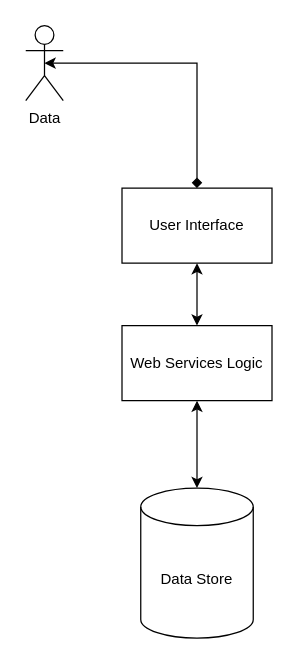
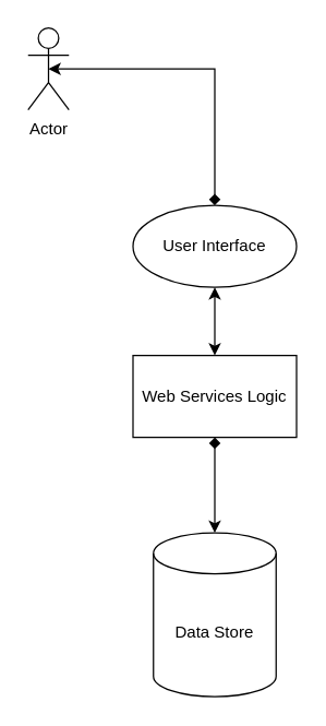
  <mxCell id="0" />
  <mxCell id="1" parent="0" />
- <mxCell id="2" value="User Interface" style="rounded=0;whiteSpace=wrap;html=1;" vertex="1" parent="1"><mxGeometry x="97" y="150" width="120" height="60" as="geometry" /></mxCell>
+ <mxCell id="2" value="User Interface" style="ellipse;whiteSpace=wrap;html=1;" vertex="1" parent="1"><mxGeometry x="97" y="150" width="120" height="60" as="geometry" /></mxCell>
  <mxCell id="3" style="edgeStyle=orthogonalEdgeStyle;rounded=0;orthogonalLoop=1;jettySize=auto;html=1;exitX=0.5;exitY=0;exitDx=0;exitDy=0;entryX=0.5;entryY=1;entryDx=0;entryDy=0;startArrow=classic;startFill=1;" edge="1" parent="1" source="4" target="2"><mxGeometry relative="1" as="geometry" /></mxCell>
  <mxCell id="4" value="Web Services Logic" style="rounded=0;whiteSpace=wrap;html=1;" vertex="1" parent="1"><mxGeometry x="97" y="260" width="120" height="60" as="geometry" /></mxCell>
- <mxCell id="5" style="edgeStyle=orthogonalEdgeStyle;rounded=0;orthogonalLoop=1;jettySize=auto;html=1;entryX=0.5;entryY=1;entryDx=0;entryDy=0;startArrow=classic;startFill=1;" edge="1" parent="1" source="6" target="4"><mxGeometry relative="1" as="geometry" /></mxCell>
+ <mxCell id="5" style="edgeStyle=orthogonalEdgeStyle;rounded=0;orthogonalLoop=1;jettySize=auto;html=1;entryX=0.5;entryY=1;entryDx=0;entryDy=0;startArrow=classic;startFill=1;endArrow=diamond;" edge="1" parent="1" source="6" target="4"><mxGeometry relative="1" as="geometry" /></mxCell>
  <mxCell id="6" value="Data Store" style="shape=cylinder3;whiteSpace=wrap;html=1;boundedLbl=1;backgroundOutline=1;size=15;" vertex="1" parent="1"><mxGeometry x="112" y="390" width="90" height="120" as="geometry" /></mxCell>
  <mxCell id="7" style="edgeStyle=orthogonalEdgeStyle;rounded=0;orthogonalLoop=1;jettySize=auto;html=1;exitX=0.5;exitY=0.5;exitDx=0;exitDy=0;exitPerimeter=0;entryX=0.5;entryY=0;entryDx=0;entryDy=0;startArrow=classic;startFill=1;endArrow=diamond;" edge="1" parent="1" source="8" target="2"><mxGeometry relative="1" as="geometry" /></mxCell>
- <mxCell id="8" value="Data" style="shape=umlActor;verticalLabelPosition=bottom;verticalAlign=top;html=1;" vertex="1" parent="1"><mxGeometry x="20" y="20" width="30" height="60" as="geometry" /></mxCell>
+ <mxCell id="8" value="Actor" style="shape=umlActor;verticalLabelPosition=bottom;verticalAlign=top;html=1;" vertex="1" parent="1"><mxGeometry x="20" y="20" width="30" height="60" as="geometry" /></mxCell>
